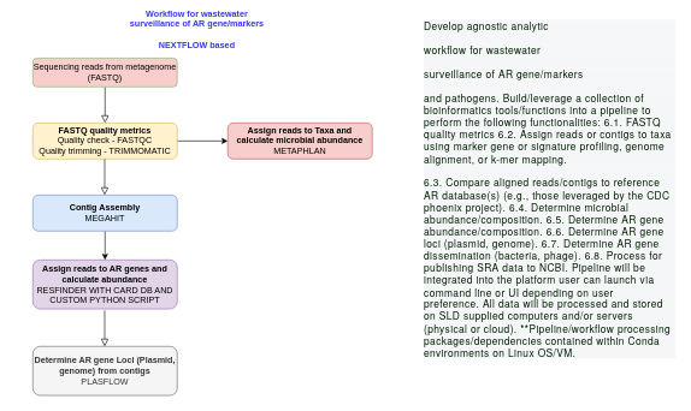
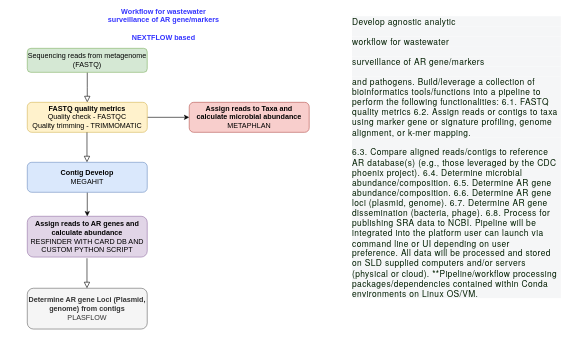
  <mxCell id="0" />
  <mxCell id="1" parent="0" />
  <mxCell id="2" value="" style="rounded=0;html=1;jettySize=auto;orthogonalLoop=1;fontSize=11;endArrow=block;endFill=0;endSize=8;strokeWidth=1;shadow=0;labelBackgroundColor=none;edgeStyle=orthogonalEdgeStyle;" edge="1" parent="1" source="3"><mxGeometry relative="1" as="geometry"><mxPoint x="145" y="170" as="targetPoint" /></mxGeometry></mxCell>
- <mxCell id="3" value="Sequencing reads from metagenome (FASTQ)" style="rounded=1;whiteSpace=wrap;html=1;fontSize=12;glass=0;strokeWidth=1;shadow=0;fillColor=#f8cecc;strokeColor=#82b366;" vertex="1" parent="1"><mxGeometry x="45" y="80" width="200" height="40" as="geometry" /></mxCell>
+ <mxCell id="3" value="Sequencing reads from metagenome (FASTQ)" style="rounded=1;whiteSpace=wrap;html=1;fontSize=12;glass=0;strokeWidth=1;shadow=0;fillColor=#d5e8d4;strokeColor=#82b366;" vertex="1" parent="1"><mxGeometry x="45" y="80" width="200" height="40" as="geometry" /></mxCell>
  <mxCell id="4" value="" style="edgeStyle=orthogonalEdgeStyle;rounded=0;orthogonalLoop=1;jettySize=auto;html=1;fontFamily=Helvetica;fontSize=12;fontColor=default;" edge="1" parent="1" source="5" target="7"><mxGeometry relative="1" as="geometry" /></mxCell>
  <mxCell id="5" value="&lt;b&gt;FASTQ quality metrics&lt;/b&gt;&lt;br&gt;Quality check - FASTQC &lt;br&gt;Quality trimming - TRIMMOMATIC" style="rounded=1;whiteSpace=wrap;html=1;fontSize=12;glass=0;strokeWidth=1;shadow=0;fillColor=#fff2cc;strokeColor=#d6b656;" vertex="1" parent="1"><mxGeometry x="45" y="170" width="200" height="50" as="geometry" /></mxCell>
  <mxCell id="6" value="" style="rounded=0;html=1;jettySize=auto;orthogonalLoop=1;fontSize=11;endArrow=block;endFill=0;endSize=8;strokeWidth=1;shadow=0;labelBackgroundColor=none;edgeStyle=orthogonalEdgeStyle;" edge="1" parent="1"><mxGeometry relative="1" as="geometry"><mxPoint x="144.5" y="220" as="sourcePoint" /><mxPoint x="144.5" y="270" as="targetPoint" /></mxGeometry></mxCell>
  <mxCell id="7" value="&lt;b&gt;Assign reads to Taxa and calculate microbial abundance&lt;/b&gt;&lt;br&gt;METAPHLAN" style="rounded=1;whiteSpace=wrap;html=1;fontSize=12;glass=0;strokeWidth=1;shadow=0;fillColor=#f8cecc;strokeColor=#b85450;" vertex="1" parent="1"><mxGeometry x="315" y="170" width="200" height="50" as="geometry" /></mxCell>
  <mxCell id="8" value="&lt;p style=&quot;box-sizing: border-box; margin: 0px; line-height: var(--line-height); word-break: break-word; color: rgb(0, 30, 0); font-family: &amp;quot;Neue Montreal&amp;quot;, &amp;quot;Helvetica Neue&amp;quot;, Helvetica, Arial, sans-serif, &amp;quot;Apple Color Emoji&amp;quot;, &amp;quot;Segoe UI Emoji&amp;quot;, &amp;quot;Segoe UI Symbol&amp;quot;, &amp;quot;Noto Color Emoji&amp;quot;; font-size: 14px; font-style: normal; font-variant-ligatures: normal; font-variant-caps: normal; font-weight: 400; letter-spacing: 0.6px; orphans: 2; text-align: start; text-indent: 0px; text-transform: none; widows: 2; word-spacing: 0px; -webkit-text-stroke-width: 0px; background-color: rgb(245, 246, 247); text-decoration-thickness: initial; text-decoration-style: initial; text-decoration-color: initial;&quot;&gt;Develop agnostic analytic&lt;/p&gt;&lt;p style=&quot;box-sizing: border-box; margin: 0px; line-height: var(--line-height); word-break: break-word; color: rgb(0, 30, 0); font-family: &amp;quot;Neue Montreal&amp;quot;, &amp;quot;Helvetica Neue&amp;quot;, Helvetica, Arial, sans-serif, &amp;quot;Apple Color Emoji&amp;quot;, &amp;quot;Segoe UI Emoji&amp;quot;, &amp;quot;Segoe UI Symbol&amp;quot;, &amp;quot;Noto Color Emoji&amp;quot;; font-size: 14px; font-style: normal; font-variant-ligatures: normal; font-variant-caps: normal; font-weight: 400; letter-spacing: 0.6px; orphans: 2; text-align: start; text-indent: 0px; text-transform: none; widows: 2; word-spacing: 0px; -webkit-text-stroke-width: 0px; background-color: rgb(245, 246, 247); text-decoration-thickness: initial; text-decoration-style: initial; text-decoration-color: initial;&quot;&gt;&lt;br style=&quot;box-sizing: border-box;&quot;&gt;&lt;/p&gt;&lt;p style=&quot;box-sizing: border-box; margin: 0px; line-height: var(--line-height); word-break: break-word; color: rgb(0, 30, 0); font-family: &amp;quot;Neue Montreal&amp;quot;, &amp;quot;Helvetica Neue&amp;quot;, Helvetica, Arial, sans-serif, &amp;quot;Apple Color Emoji&amp;quot;, &amp;quot;Segoe UI Emoji&amp;quot;, &amp;quot;Segoe UI Symbol&amp;quot;, &amp;quot;Noto Color Emoji&amp;quot;; font-size: 14px; font-style: normal; font-variant-ligatures: normal; font-variant-caps: normal; font-weight: 400; letter-spacing: 0.6px; orphans: 2; text-align: start; text-indent: 0px; text-transform: none; widows: 2; word-spacing: 0px; -webkit-text-stroke-width: 0px; background-color: rgb(245, 246, 247); text-decoration-thickness: initial; text-decoration-style: initial; text-decoration-color: initial;&quot;&gt;workflow for wastewater&lt;/p&gt;&lt;p style=&quot;box-sizing: border-box; margin: 0px; line-height: var(--line-height); word-break: break-word; color: rgb(0, 30, 0); font-family: &amp;quot;Neue Montreal&amp;quot;, &amp;quot;Helvetica Neue&amp;quot;, Helvetica, Arial, sans-serif, &amp;quot;Apple Color Emoji&amp;quot;, &amp;quot;Segoe UI Emoji&amp;quot;, &amp;quot;Segoe UI Symbol&amp;quot;, &amp;quot;Noto Color Emoji&amp;quot;; font-size: 14px; font-style: normal; font-variant-ligatures: normal; font-variant-caps: normal; font-weight: 400; letter-spacing: 0.6px; orphans: 2; text-align: start; text-indent: 0px; text-transform: none; widows: 2; word-spacing: 0px; -webkit-text-stroke-width: 0px; background-color: rgb(245, 246, 247); text-decoration-thickness: initial; text-decoration-style: initial; text-decoration-color: initial;&quot;&gt;&lt;br style=&quot;box-sizing: border-box;&quot;&gt;&lt;/p&gt;&lt;p style=&quot;box-sizing: border-box; margin: 0px; line-height: var(--line-height); word-break: break-word; color: rgb(0, 30, 0); font-family: &amp;quot;Neue Montreal&amp;quot;, &amp;quot;Helvetica Neue&amp;quot;, Helvetica, Arial, sans-serif, &amp;quot;Apple Color Emoji&amp;quot;, &amp;quot;Segoe UI Emoji&amp;quot;, &amp;quot;Segoe UI Symbol&amp;quot;, &amp;quot;Noto Color Emoji&amp;quot;; font-size: 14px; font-style: normal; font-variant-ligatures: normal; font-variant-caps: normal; font-weight: 400; letter-spacing: 0.6px; orphans: 2; text-align: start; text-indent: 0px; text-transform: none; widows: 2; word-spacing: 0px; -webkit-text-stroke-width: 0px; background-color: rgb(245, 246, 247); text-decoration-thickness: initial; text-decoration-style: initial; text-decoration-color: initial;&quot;&gt;surveillance of AR gene/markers&lt;/p&gt;&lt;p style=&quot;box-sizing: border-box; margin: 0px; line-height: var(--line-height); word-break: break-word; color: rgb(0, 30, 0); font-family: &amp;quot;Neue Montreal&amp;quot;, &amp;quot;Helvetica Neue&amp;quot;, Helvetica, Arial, sans-serif, &amp;quot;Apple Color Emoji&amp;quot;, &amp;quot;Segoe UI Emoji&amp;quot;, &amp;quot;Segoe UI Symbol&amp;quot;, &amp;quot;Noto Color Emoji&amp;quot;; font-size: 14px; font-style: normal; font-variant-ligatures: normal; font-variant-caps: normal; font-weight: 400; letter-spacing: 0.6px; orphans: 2; text-align: start; text-indent: 0px; text-transform: none; widows: 2; word-spacing: 0px; -webkit-text-stroke-width: 0px; background-color: rgb(245, 246, 247); text-decoration-thickness: initial; text-decoration-style: initial; text-decoration-color: initial;&quot;&gt;&lt;br style=&quot;box-sizing: border-box;&quot;&gt;&lt;/p&gt;&lt;p style=&quot;box-sizing: border-box; margin: 0px; line-height: var(--line-height); word-break: break-word; color: rgb(0, 30, 0); font-family: &amp;quot;Neue Montreal&amp;quot;, &amp;quot;Helvetica Neue&amp;quot;, Helvetica, Arial, sans-serif, &amp;quot;Apple Color Emoji&amp;quot;, &amp;quot;Segoe UI Emoji&amp;quot;, &amp;quot;Segoe UI Symbol&amp;quot;, &amp;quot;Noto Color Emoji&amp;quot;; font-size: 14px; font-style: normal; font-variant-ligatures: normal; font-variant-caps: normal; font-weight: 400; letter-spacing: 0.6px; orphans: 2; text-align: start; text-indent: 0px; text-transform: none; widows: 2; word-spacing: 0px; -webkit-text-stroke-width: 0px; background-color: rgb(245, 246, 247); text-decoration-thickness: initial; text-decoration-style: initial; text-decoration-color: initial;&quot;&gt;and pathogens. Build/leverage a collection of bioinformatics tools/functions into a pipeline to perform the following functionalities: 6.1. FASTQ quality metrics 6.2. Assign reads or contigs to taxa using marker gene or signature profiling, genome alignment, or k-mer mapping.&lt;/p&gt;&lt;p style=&quot;box-sizing: border-box; margin: 0px; line-height: var(--line-height); word-break: break-word; color: rgb(0, 30, 0); font-family: &amp;quot;Neue Montreal&amp;quot;, &amp;quot;Helvetica Neue&amp;quot;, Helvetica, Arial, sans-serif, &amp;quot;Apple Color Emoji&amp;quot;, &amp;quot;Segoe UI Emoji&amp;quot;, &amp;quot;Segoe UI Symbol&amp;quot;, &amp;quot;Noto Color Emoji&amp;quot;; font-size: 14px; font-style: normal; font-variant-ligatures: normal; font-variant-caps: normal; font-weight: 400; letter-spacing: 0.6px; orphans: 2; text-align: start; text-indent: 0px; text-transform: none; widows: 2; word-spacing: 0px; -webkit-text-stroke-width: 0px; background-color: rgb(245, 246, 247); text-decoration-thickness: initial; text-decoration-style: initial; text-decoration-color: initial;&quot;&gt;&lt;br style=&quot;box-sizing: border-box;&quot;&gt;&lt;/p&gt;&lt;p style=&quot;box-sizing: border-box; margin: 0px; line-height: var(--line-height); word-break: break-word; color: rgb(0, 30, 0); font-family: &amp;quot;Neue Montreal&amp;quot;, &amp;quot;Helvetica Neue&amp;quot;, Helvetica, Arial, sans-serif, &amp;quot;Apple Color Emoji&amp;quot;, &amp;quot;Segoe UI Emoji&amp;quot;, &amp;quot;Segoe UI Symbol&amp;quot;, &amp;quot;Noto Color Emoji&amp;quot;; font-size: 14px; font-style: normal; font-variant-ligatures: normal; font-variant-caps: normal; font-weight: 400; letter-spacing: 0.6px; orphans: 2; text-align: start; text-indent: 0px; text-transform: none; widows: 2; word-spacing: 0px; -webkit-text-stroke-width: 0px; background-color: rgb(245, 246, 247); text-decoration-thickness: initial; text-decoration-style: initial; text-decoration-color: initial;&quot;&gt;6.3. Compare aligned reads/contigs to reference AR database(s) (e.g., those leveraged by the CDC phoenix project). 6.4. Determine microbial abundance/composition. 6.5. Determine AR gene abundance/composition. 6.6. Determine AR gene loci (plasmid, genome). 6.7. Determine AR gene dissemination (bacteria, phage). 6.8. Process for publishing SRA data to NCBI.&lt;span&gt;&amp;nbsp;&lt;/span&gt;&lt;strong style=&quot;box-sizing: border-box; font-weight: var(--strong-weight);&quot;&gt;Pipeline will be integrated into the platform user can launch via command line or UI depending on user preference.&lt;/strong&gt;&lt;span&gt;&amp;nbsp;&lt;/span&gt;All data will be processed and stored on SLD supplied computers and/or servers (physical or cloud). **Pipeline/workflow processing packages/dependencies contained within Conda environments on Linux OS/VM.&lt;/p&gt;" style="text;whiteSpace=wrap;html=1;" vertex="1" parent="1"><mxGeometry x="585" y="20" width="350" height="490" as="geometry" /></mxCell>
  <mxCell id="9" value="&lt;div&gt;Workflow for wastewater&lt;/div&gt;&lt;div&gt;surveillance of AR gene/markers&lt;/div&gt;&lt;div&gt;&lt;br&gt;&lt;/div&gt;&lt;div&gt;NEXTFLOW based&lt;/div&gt;" style="text;strokeColor=none;align=center;fillColor=none;html=1;verticalAlign=middle;whiteSpace=wrap;rounded=0;fontSize=12;fontFamily=Helvetica;fontColor=#3333FF;fontStyle=1" vertex="1" parent="1"><mxGeometry x="20" y="20" width="505" height="40" as="geometry" /></mxCell>
  <mxCell id="10" value="&lt;b&gt;Assign reads to AR genes and calculate abundance&lt;/b&gt;&lt;br&gt;RESFINDER WITH CARD DB AND CUSTOM PYTHON SCRIPT" style="rounded=1;whiteSpace=wrap;html=1;fontSize=12;glass=0;strokeWidth=1;shadow=0;fillColor=#e1d5e7;strokeColor=#9673a6;" vertex="1" parent="1"><mxGeometry x="45" y="360" width="200" height="68" as="geometry" /></mxCell>
  <mxCell id="11" value="&lt;b&gt;Determine AR gene Loci (Plasmid, genome) from contigs&lt;/b&gt;&lt;br&gt;PLASFLOW" style="rounded=1;whiteSpace=wrap;html=1;fontSize=12;glass=0;strokeWidth=1;shadow=0;fillColor=#f5f5f5;fontColor=#333333;strokeColor=#666666;" vertex="1" parent="1"><mxGeometry x="45" y="480" width="200" height="68" as="geometry" /></mxCell>
  <mxCell id="12" value="" style="edgeStyle=orthogonalEdgeStyle;rounded=0;orthogonalLoop=1;jettySize=auto;html=1;fontFamily=Helvetica;fontSize=12;fontColor=default;" edge="1" parent="1" source="13" target="10"><mxGeometry relative="1" as="geometry" /></mxCell>
- <mxCell id="13" value="&lt;b&gt;Contig Assembly&lt;br&gt;&lt;/b&gt;MEGAHIT" style="rounded=1;whiteSpace=wrap;html=1;fontSize=12;glass=0;strokeWidth=1;shadow=0;fillColor=#dae8fc;strokeColor=#6c8ebf;" vertex="1" parent="1"><mxGeometry x="45" y="270" width="200" height="50" as="geometry" /></mxCell>
+ <mxCell id="13" value="&lt;b&gt;Contig Develop&lt;br&gt;&lt;/b&gt;MEGAHIT" style="rounded=1;whiteSpace=wrap;html=1;fontSize=12;glass=0;strokeWidth=1;shadow=0;fillColor=#dae8fc;strokeColor=#6c8ebf;" vertex="1" parent="1"><mxGeometry x="45" y="270" width="200" height="50" as="geometry" /></mxCell>
  <mxCell id="14" value="" style="rounded=0;html=1;jettySize=auto;orthogonalLoop=1;fontSize=11;endArrow=block;endFill=0;endSize=8;strokeWidth=1;shadow=0;labelBackgroundColor=none;edgeStyle=orthogonalEdgeStyle;" edge="1" parent="1"><mxGeometry relative="1" as="geometry"><mxPoint x="144.5" y="430" as="sourcePoint" /><mxPoint x="144.5" y="480" as="targetPoint" /></mxGeometry></mxCell>
